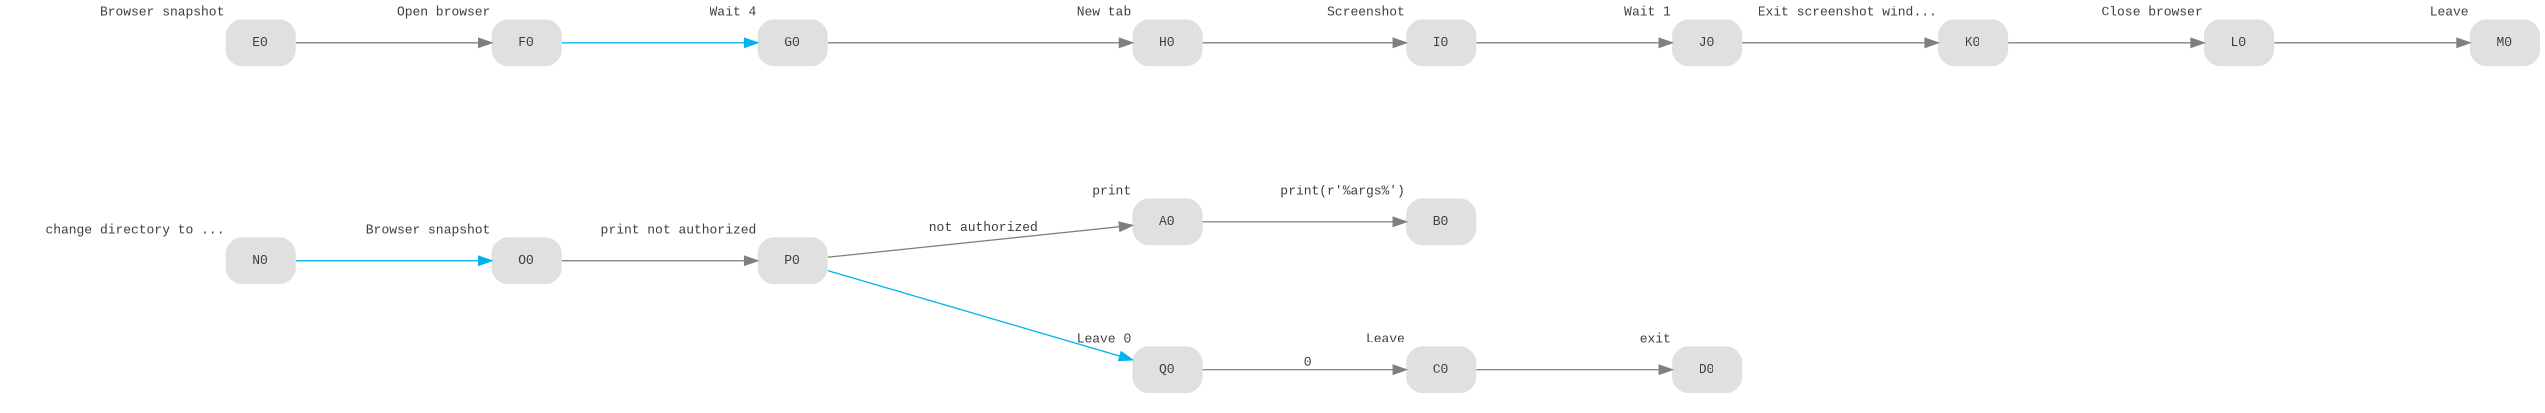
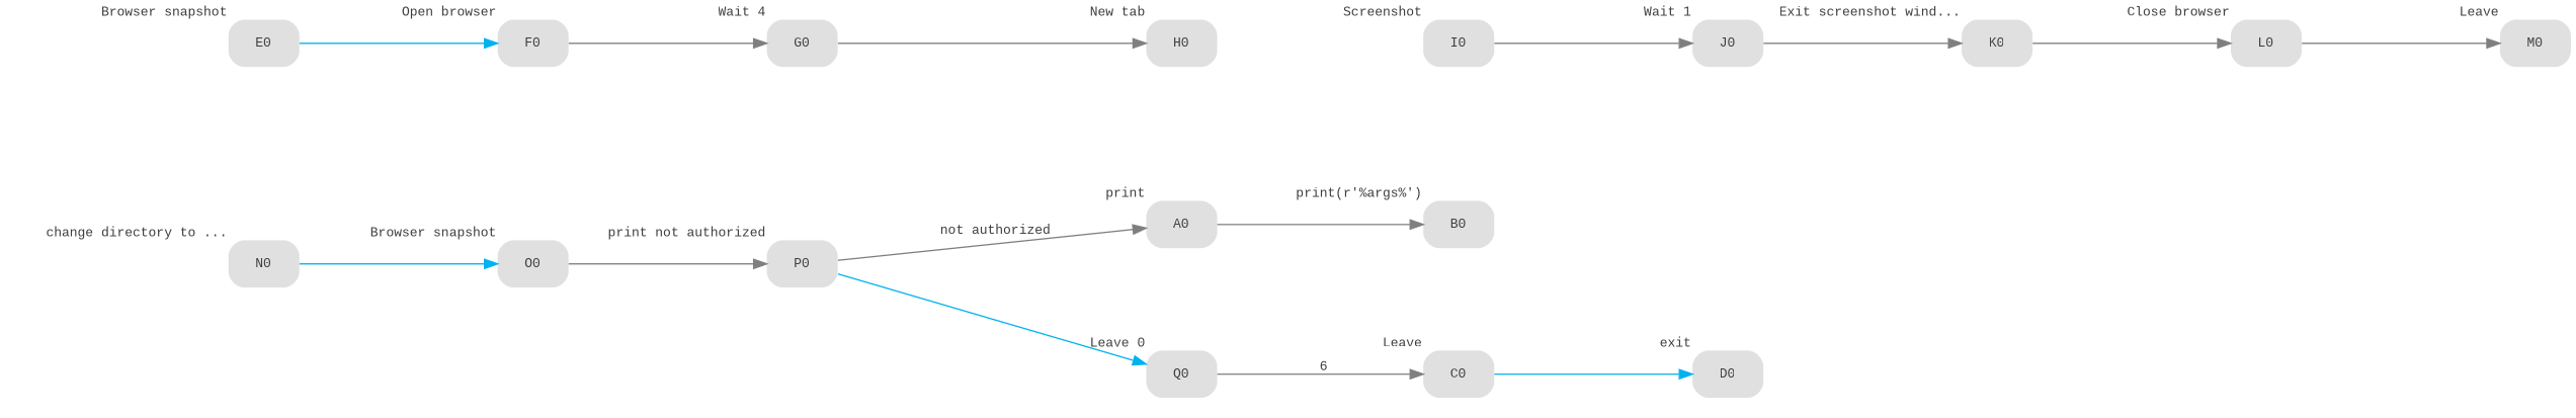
  digraph {
    nodesep=1
    pack=false
    rankdir=LR
    ranksep=2
    node [fillcolor=gray88 fontcolor=gray24 fontname="Courier New" fontsize=10 forcelabels=true shape=box style="rounded,filled,setlinewidth(0)" xlabel=Leave]
    edge [color=gray50 fontcolor=gray24 fontname="Courier New" fontsize=10]
    A0 [xlabel=print]
    B0 [xlabel="print(r'%args%')"]
    D0 [xlabel=exit]
    C0
    E0 [xlabel="Browser snapshot"]
    F0 [xlabel="Open browser"]
    G0 [xlabel="Wait 4"]
    H0 [xlabel="New tab"]
    I0 [xlabel=Screenshot]
    J0 [xlabel="Wait 1"]
    K0 [xlabel="Exit screenshot wind..."]
    L0 [xlabel="Close browser"]
    M0
    N0 [xlabel="change directory to ..."]
    O0 [xlabel="Browser snapshot"]
    P0 [xlabel="print not authorized"]
    Q0 [xlabel="Leave 0"]
    A0 -> B0 [label=" "]
-   C0 -> D0 [label=" "]
-   E0 -> F0 [label=" "]
-   F0 -> G0 [color=deepskyblue2 label=" "]
+   C0 -> D0 [color=deepskyblue2 label=" "]
+   E0 -> F0 [color=deepskyblue2 label=" "]
+   F0 -> G0 [label=" "]
    G0 -> H0 [label=" "]
-   H0 -> I0 [label=" "]
    I0 -> J0 [label=" "]
    J0 -> K0 [label=" "]
    K0 -> L0 [label=" "]
    L0 -> M0 [label=" "]
    N0 -> O0 [color=deepskyblue2 fontcolor="" fontname="" fontsize=""]
    O0 -> P0 [fontcolor="" fontname="" fontsize=""]
    P0 -> A0 [label=" not authorized"]
    P0 -> Q0 [color=deepskyblue2 fontcolor="" fontname="" fontsize=""]
-   Q0 -> C0 [label=" 0"]
+   Q0 -> C0 [label=" 6"]
  }
